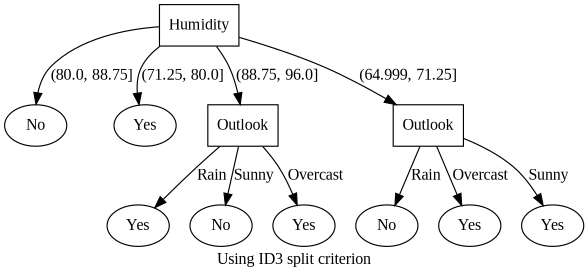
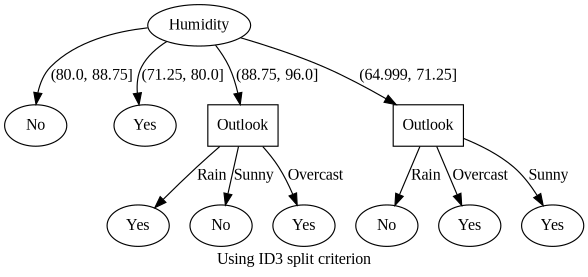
  digraph {
    label="Using ID3 split criterion"
    fontname="Liberation Serif"
    node [shape=ellipse fontname="Liberation Serif"]
    edge [fontname="Liberation Serif"]
-   n1 [label=Humidity shape=box]
+   n1 [label=Humidity]
    n2 [label=No]
    n3 [label=Yes]
    n4 [label=Outlook shape=box]
    n5 [label=Outlook shape=box]
    n6 [label=Yes]
    n7 [label=No]
    n8 [label=Yes]
    n9 [label=No]
    n10 [label=Yes]
    n11 [label=Yes]
    n1 -> n2 [label="(80.0, 88.75]"]
    n1 -> n3 [label="(71.25, 80.0]"]
    n1 -> n4 [label="(88.75, 96.0]"]
    n1 -> n5 [label="(64.999, 71.25]"]
    n4 -> n6 [label=Rain]
    n4 -> n7 [label=Sunny]
    n4 -> n8 [label=Overcast]
    n5 -> n9 [label=Rain]
    n5 -> n10 [label=Overcast]
    n5 -> n11 [label=Sunny]
  }
